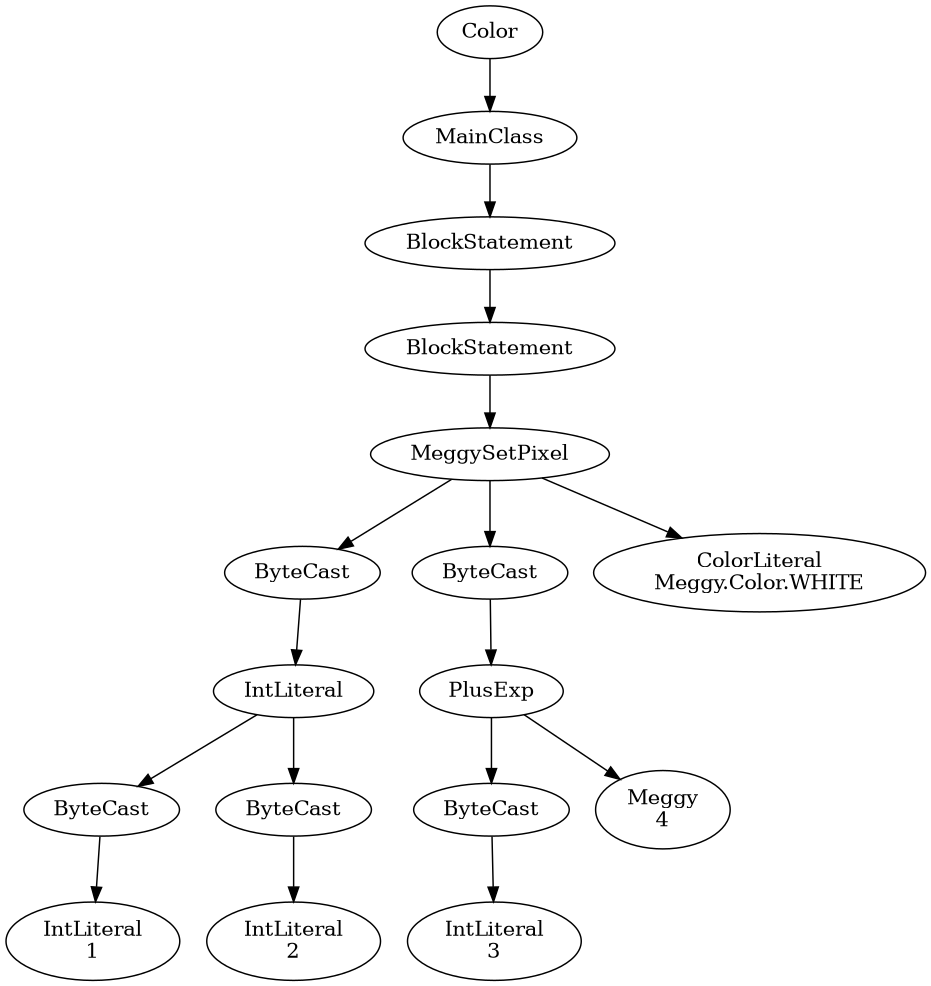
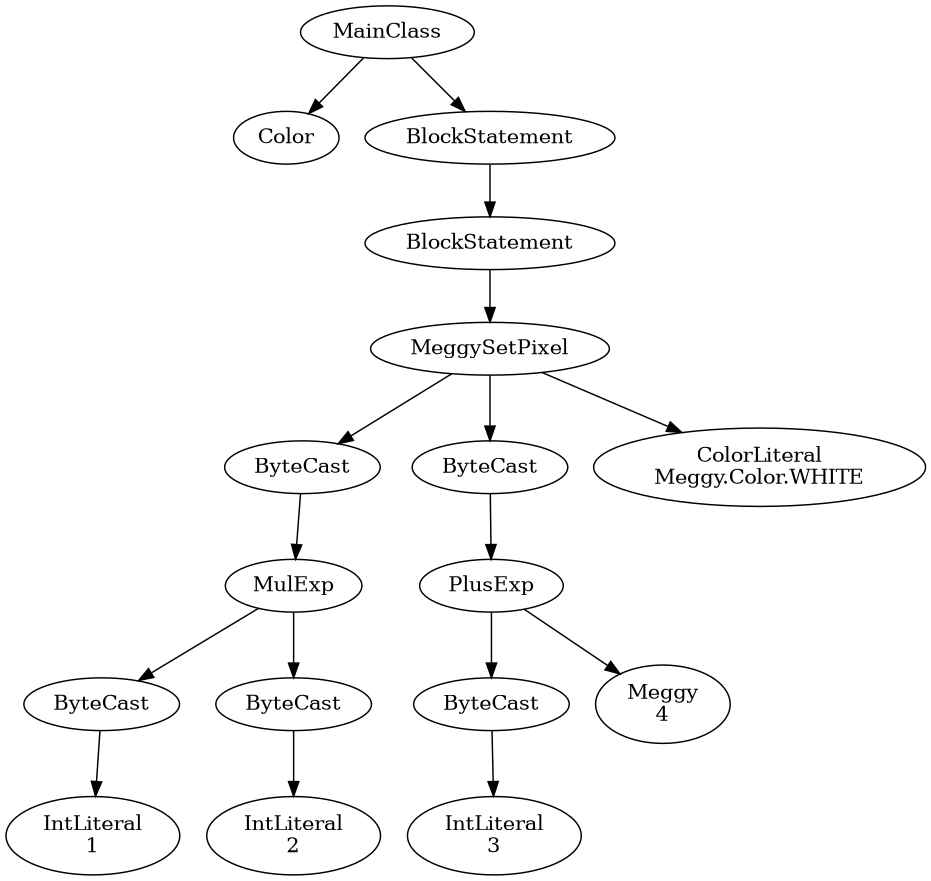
  digraph {
    n1 [label=Color]
    n2 [label=MainClass]
    n3 [label=BlockStatement]
    n4 [label=BlockStatement]
    n5 [label=MeggySetPixel]
    n6 [label=ByteCast]
    n7 [label=ByteCast]
    n8 [label="ColorLiteral\nMeggy.Color.WHITE"]
-   n9 [label=IntLiteral]
+   n9 [label=MulExp]
    n10 [label=PlusExp]
    n11 [label=ByteCast]
    n12 [label=ByteCast]
    n13 [label="IntLiteral\n1"]
    n14 [label="IntLiteral\n2"]
    n15 [label=ByteCast]
    n16 [label="Meggy\n4"]
    n17 [label="IntLiteral\n3"]
-   n1 -> n2
+   n2 -> n1
    n2 -> n3
    n3 -> n4
    n4 -> n5
    n5 -> n6
    n5 -> n7
    n5 -> n8
    n6 -> n9
    n7 -> n10
    n9 -> n11
    n9 -> n12
    n10 -> n15
    n10 -> n16
    n11 -> n13
    n12 -> n14
    n15 -> n17
  }
